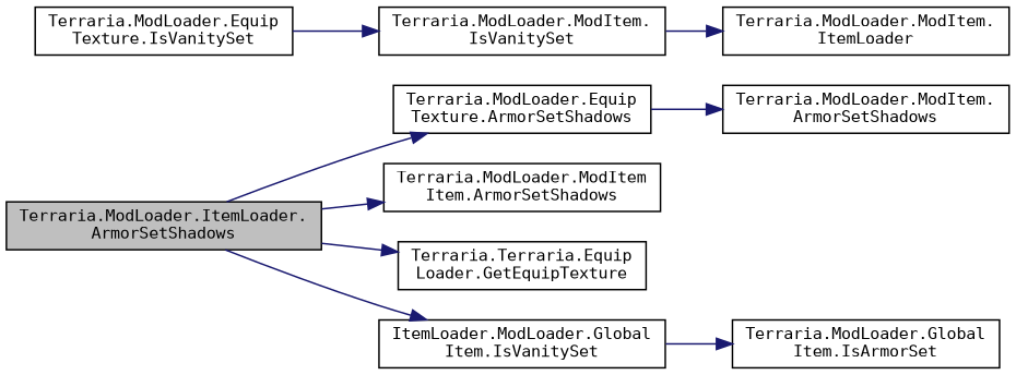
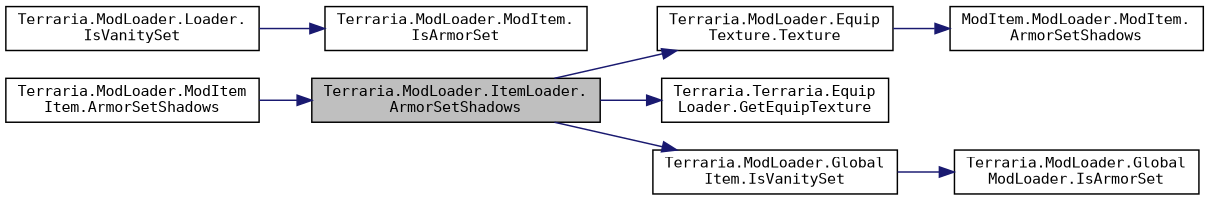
  digraph {
    fontname="DejaVu Sans Mono"
    rankdir=LR
    node [color=black fillcolor=white fontname="DejaVu Sans Mono" fontsize=10 shape=record style=filled]
    edge [color=midnightblue fontname="DejaVu Sans Mono" fontsize=10 labelfontname=Helvetica labelfontsize=10 style=solid]
    n1 [fillcolor=grey75 fontcolor=black height=0.2 label="Terraria.ModLoader.ItemLoader.\lArmorSetShadows" width=0.4]
-   n2 [height=0.2 label="Terraria.ModLoader.Equip\lTexture.ArmorSetShadows" width=0.4]
+   n2 [height=0.2 label="Terraria.ModLoader.Equip\lTexture.Texture" width=0.4]
    n3 [height=0.2 label="Terraria.ModLoader.ModItem\lItem.ArmorSetShadows" width=0.4]
    n4 [height=0.2 label="Terraria.Terraria.Equip\lLoader.GetEquipTexture" width=0.4]
-   n5 [height=0.2 label="ItemLoader.ModLoader.Global\lItem.IsVanitySet" width=0.4]
-   n6 [height=0.2 label="Terraria.ModLoader.ModItem.\lArmorSetShadows" width=0.4]
-   n7 [height=0.2 label="Terraria.ModLoader.Equip\lTexture.IsVanitySet" width=0.4]
-   n8 [height=0.2 label="Terraria.ModLoader.ModItem.\lIsVanitySet" width=0.4]
-   n9 [height=0.2 label="Terraria.ModLoader.Global\lItem.IsArmorSet" width=0.4]
-   n10 [height=0.2 label="Terraria.ModLoader.ModItem.\lItemLoader" width=0.4]
+   n5 [height=0.2 label="Terraria.ModLoader.Global\lItem.IsVanitySet" width=0.4]
+   n6 [height=0.2 label="ModItem.ModLoader.ModItem.\lArmorSetShadows" width=0.4]
+   n8 [height=0.2 label="Terraria.ModLoader.Loader.\lIsVanitySet" width=0.4]
+   n9 [height=0.2 label="Terraria.ModLoader.Global\lModLoader.IsArmorSet" width=0.4]
+   n10 [height=0.2 label="Terraria.ModLoader.ModItem.\lIsArmorSet" width=0.4]
    n1 -> n2
-   n1 -> n3
+   n3 -> n1
    n1 -> n4
    n1 -> n5
    n2 -> n6
    n5 -> n9
-   n7 -> n8
    n8 -> n10
  }
